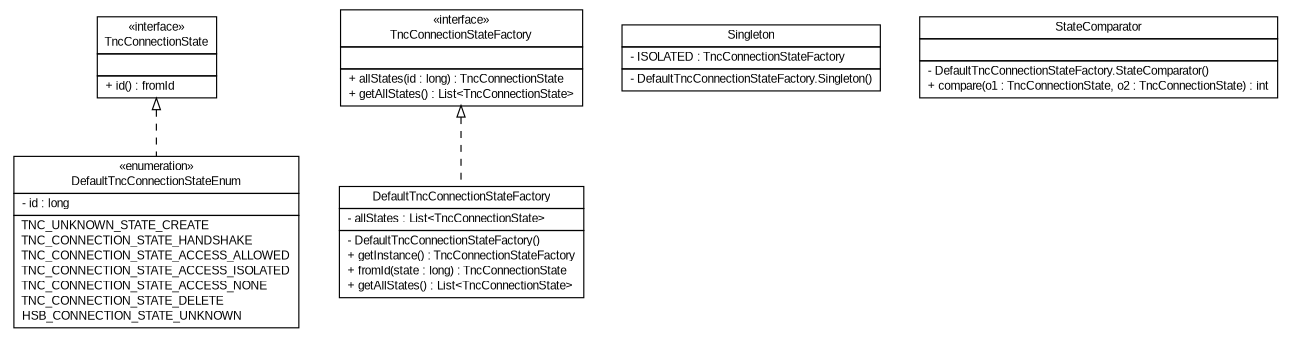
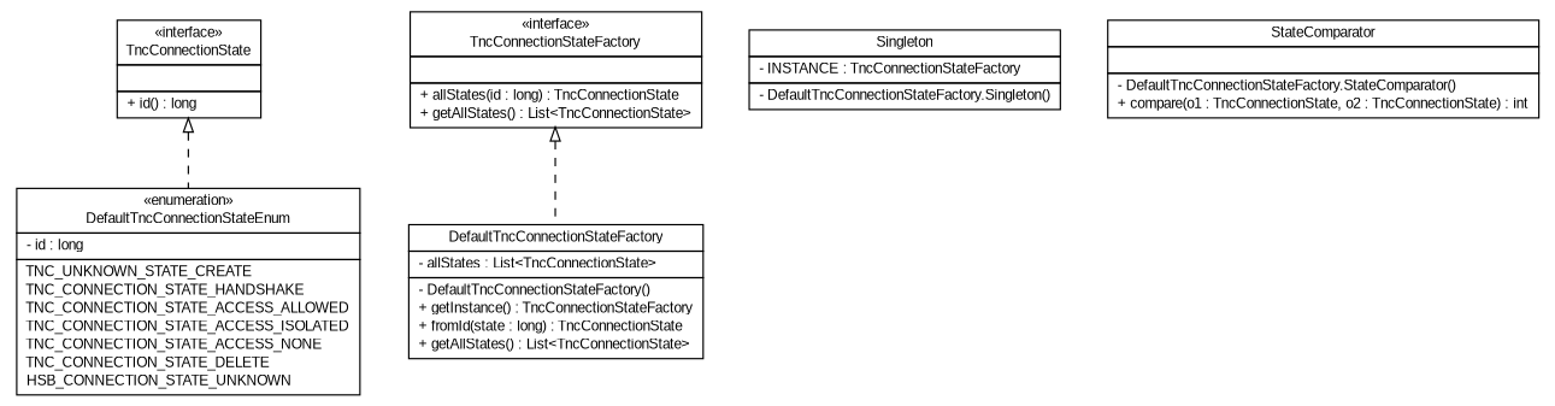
  digraph {
    fontname="Liberation Sans"
    nodesep=0.25
    ranksep=0.5
    node [fontcolor=black fontname="Liberation Sans" fontsize=10.0 shape=plaintext]
    edge [arrowtail=empty dir=back fontname="Liberation Sans" fontsize=10 headport=p labelfontname=Helvetica labelfontsize=10 style=dashed tailport=p]
    n1 [label=<<table title="de.hsbremen.tc.tnc.connection.DefaultTncConnectionStateEnum" border="0" cellborder="1" cellspacing="0" cellpadding="2" port="p" href="./DefaultTncConnectionStateEnum.html"> 		<tr><td><table border="0" cellspacing="0" cellpadding="1"> <tr><td align="center" balign="center"> &#171;enumeration&#187; </td></tr> <tr><td align="center" balign="center"> DefaultTncConnectionStateEnum </td></tr> 		</table></td></tr> 		<tr><td><table border="0" cellspacing="0" cellpadding="1"> <tr><td align="left" balign="left"> - id : long </td></tr> 		</table></td></tr> 		<tr><td><table border="0" cellspacing="0" cellpadding="1"> <tr><td align="left" balign="left"> TNC_UNKNOWN_STATE_CREATE </td></tr> <tr><td align="left" balign="left"> TNC_CONNECTION_STATE_HANDSHAKE </td></tr> <tr><td align="left" balign="left"> TNC_CONNECTION_STATE_ACCESS_ALLOWED </td></tr> <tr><td align="left" balign="left"> TNC_CONNECTION_STATE_ACCESS_ISOLATED </td></tr> <tr><td align="left" balign="left"> TNC_CONNECTION_STATE_ACCESS_NONE </td></tr> <tr><td align="left" balign="left"> TNC_CONNECTION_STATE_DELETE </td></tr> <tr><td align="left" balign="left"> HSB_CONNECTION_STATE_UNKNOWN </td></tr> 		</table></td></tr> 		</table>>]
-   n2 [label=<<table title="de.hsbremen.tc.tnc.connection.TncConnectionState" border="0" cellborder="1" cellspacing="0" cellpadding="2" port="p" href="./TncConnectionState.html"> 		<tr><td><table border="0" cellspacing="0" cellpadding="1"> <tr><td align="center" balign="center"> &#171;interface&#187; </td></tr> <tr><td align="center" balign="center"> TncConnectionState </td></tr> 		</table></td></tr> 		<tr><td><table border="0" cellspacing="0" cellpadding="1"> <tr><td align="left" balign="left">  </td></tr> 		</table></td></tr> 		<tr><td><table border="0" cellspacing="0" cellpadding="1"> <tr><td align="left" balign="left"> + id() : fromId </td></tr> 		</table></td></tr> 		</table>>]
+   n2 [label=<<table title="de.hsbremen.tc.tnc.connection.TncConnectionState" border="0" cellborder="1" cellspacing="0" cellpadding="2" port="p" href="./TncConnectionState.html"> 		<tr><td><table border="0" cellspacing="0" cellpadding="1"> <tr><td align="center" balign="center"> &#171;interface&#187; </td></tr> <tr><td align="center" balign="center"> TncConnectionState </td></tr> 		</table></td></tr> 		<tr><td><table border="0" cellspacing="0" cellpadding="1"> <tr><td align="left" balign="left">  </td></tr> 		</table></td></tr> 		<tr><td><table border="0" cellspacing="0" cellpadding="1"> <tr><td align="left" balign="left"> + id() : long </td></tr> 		</table></td></tr> 		</table>>]
    n3 [label=<<table title="de.hsbremen.tc.tnc.connection.TncConnectionStateFactory" border="0" cellborder="1" cellspacing="0" cellpadding="2" port="p" href="./TncConnectionStateFactory.html"> 		<tr><td><table border="0" cellspacing="0" cellpadding="1"> <tr><td align="center" balign="center"> &#171;interface&#187; </td></tr> <tr><td align="center" balign="center"> TncConnectionStateFactory </td></tr> 		</table></td></tr> 		<tr><td><table border="0" cellspacing="0" cellpadding="1"> <tr><td align="left" balign="left">  </td></tr> 		</table></td></tr> 		<tr><td><table border="0" cellspacing="0" cellpadding="1"> <tr><td align="left" balign="left"> + allStates(id : long) : TncConnectionState </td></tr> <tr><td align="left" balign="left"> + getAllStates() : List&lt;TncConnectionState&gt; </td></tr> 		</table></td></tr> 		</table>>]
    n4 [label=<<table title="de.hsbremen.tc.tnc.connection.DefaultTncConnectionStateFactory" border="0" cellborder="1" cellspacing="0" cellpadding="2" port="p" href="./DefaultTncConnectionStateFactory.html"> 		<tr><td><table border="0" cellspacing="0" cellpadding="1"> <tr><td align="center" balign="center"> DefaultTncConnectionStateFactory </td></tr> 		</table></td></tr> 		<tr><td><table border="0" cellspacing="0" cellpadding="1"> <tr><td align="left" balign="left"> - allStates : List&lt;TncConnectionState&gt; </td></tr> 		</table></td></tr> 		<tr><td><table border="0" cellspacing="0" cellpadding="1"> <tr><td align="left" balign="left"> - DefaultTncConnectionStateFactory() </td></tr> <tr><td align="left" balign="left"> + getInstance() : TncConnectionStateFactory </td></tr> <tr><td align="left" balign="left"> + fromId(state : long) : TncConnectionState </td></tr> <tr><td align="left" balign="left"> + getAllStates() : List&lt;TncConnectionState&gt; </td></tr> 		</table></td></tr> 		</table>>]
-   n5 [label=<<table title="de.hsbremen.tc.tnc.connection.DefaultTncConnectionStateFactory.Singleton" border="0" cellborder="1" cellspacing="0" cellpadding="2" port="p" href="./DefaultTncConnectionStateFactory.Singleton.html"> 		<tr><td><table border="0" cellspacing="0" cellpadding="1"> <tr><td align="center" balign="center"> Singleton </td></tr> 		</table></td></tr> 		<tr><td><table border="0" cellspacing="0" cellpadding="1"> <tr><td align="left" balign="left"> - ISOLATED : TncConnectionStateFactory </td></tr> 		</table></td></tr> 		<tr><td><table border="0" cellspacing="0" cellpadding="1"> <tr><td align="left" balign="left"> - DefaultTncConnectionStateFactory.Singleton() </td></tr> 		</table></td></tr> 		</table>>]
+   n5 [label=<<table title="de.hsbremen.tc.tnc.connection.DefaultTncConnectionStateFactory.Singleton" border="0" cellborder="1" cellspacing="0" cellpadding="2" port="p" href="./DefaultTncConnectionStateFactory.Singleton.html"> 		<tr><td><table border="0" cellspacing="0" cellpadding="1"> <tr><td align="center" balign="center"> Singleton </td></tr> 		</table></td></tr> 		<tr><td><table border="0" cellspacing="0" cellpadding="1"> <tr><td align="left" balign="left"> - INSTANCE : TncConnectionStateFactory </td></tr> 		</table></td></tr> 		<tr><td><table border="0" cellspacing="0" cellpadding="1"> <tr><td align="left" balign="left"> - DefaultTncConnectionStateFactory.Singleton() </td></tr> 		</table></td></tr> 		</table>>]
    n6 [label=<<table title="de.hsbremen.tc.tnc.connection.DefaultTncConnectionStateFactory.StateComparator" border="0" cellborder="1" cellspacing="0" cellpadding="2" port="p" href="./DefaultTncConnectionStateFactory.StateComparator.html"> 		<tr><td><table border="0" cellspacing="0" cellpadding="1"> <tr><td align="center" balign="center"> StateComparator </td></tr> 		</table></td></tr> 		<tr><td><table border="0" cellspacing="0" cellpadding="1"> <tr><td align="left" balign="left">  </td></tr> 		</table></td></tr> 		<tr><td><table border="0" cellspacing="0" cellpadding="1"> <tr><td align="left" balign="left"> - DefaultTncConnectionStateFactory.StateComparator() </td></tr> <tr><td align="left" balign="left"> + compare(o1 : TncConnectionState, o2 : TncConnectionState) : int </td></tr> 		</table></td></tr> 		</table>>]
    n2 -> n1
    n3 -> n4
  }
